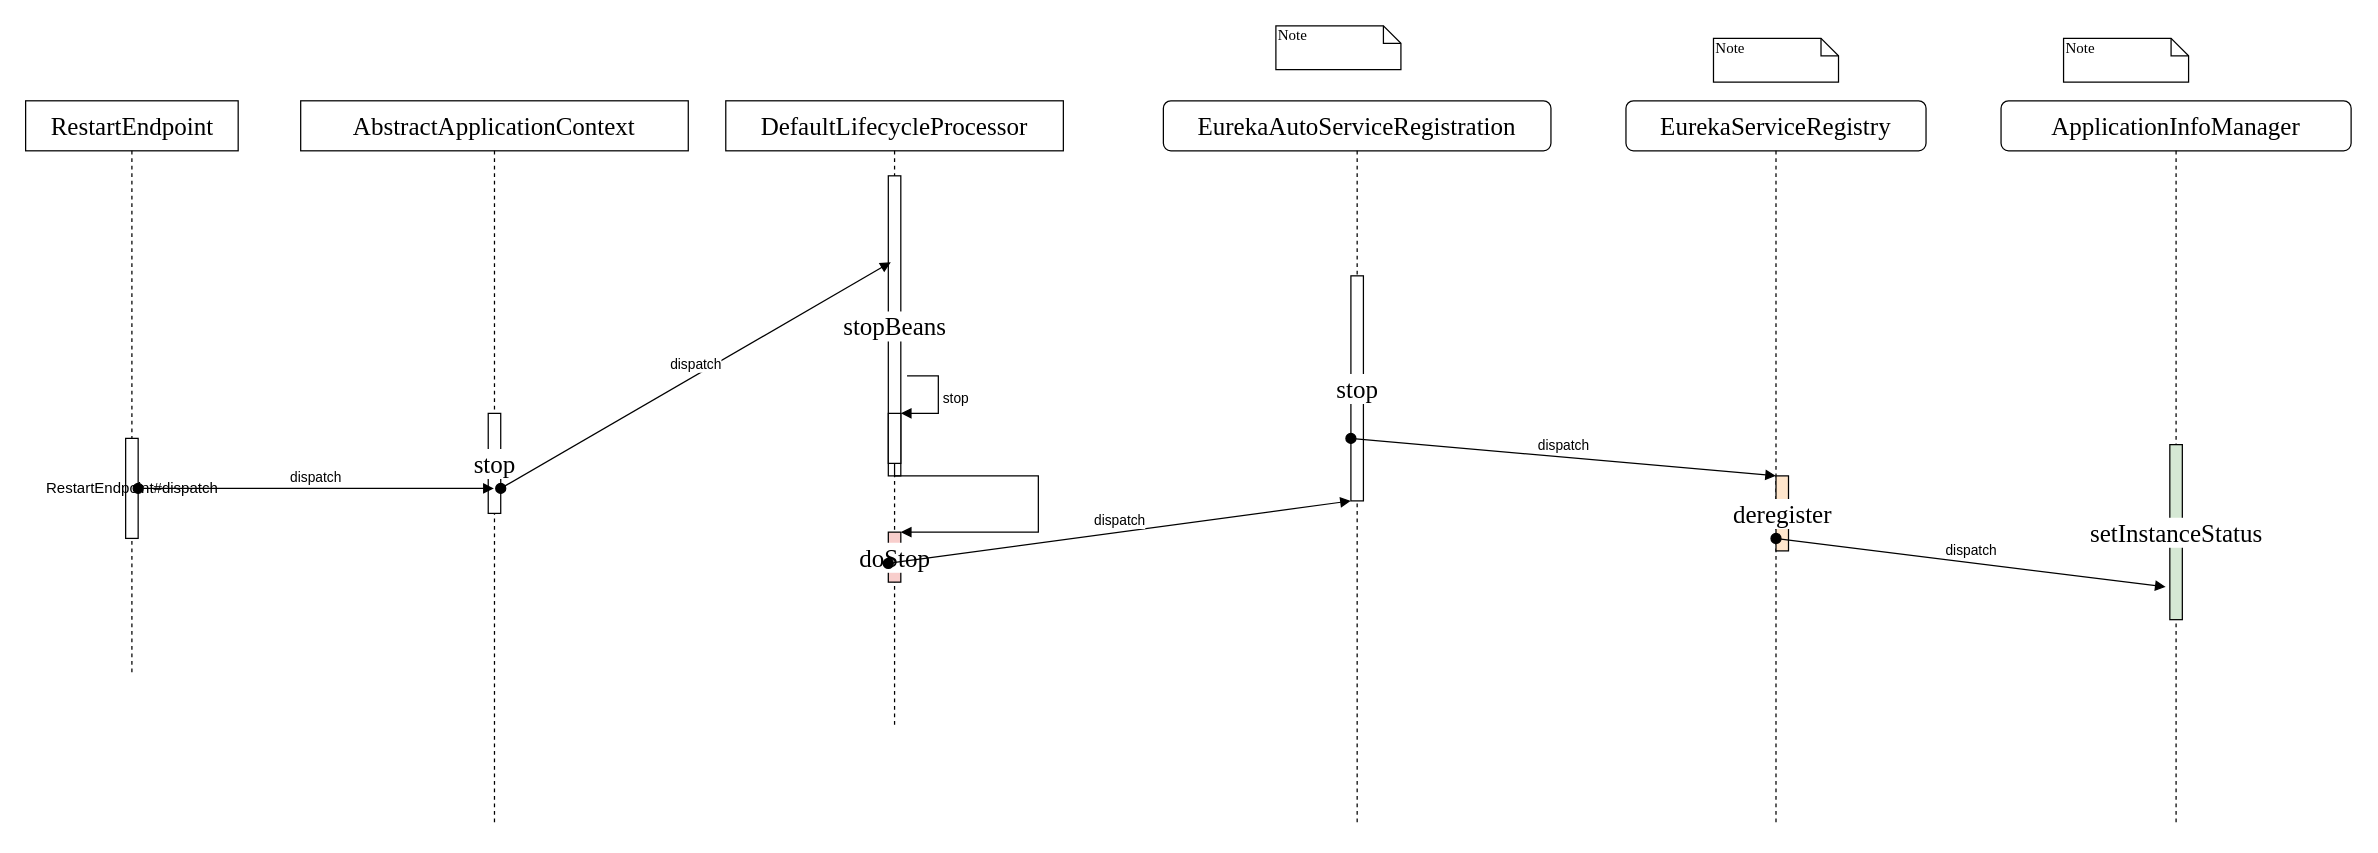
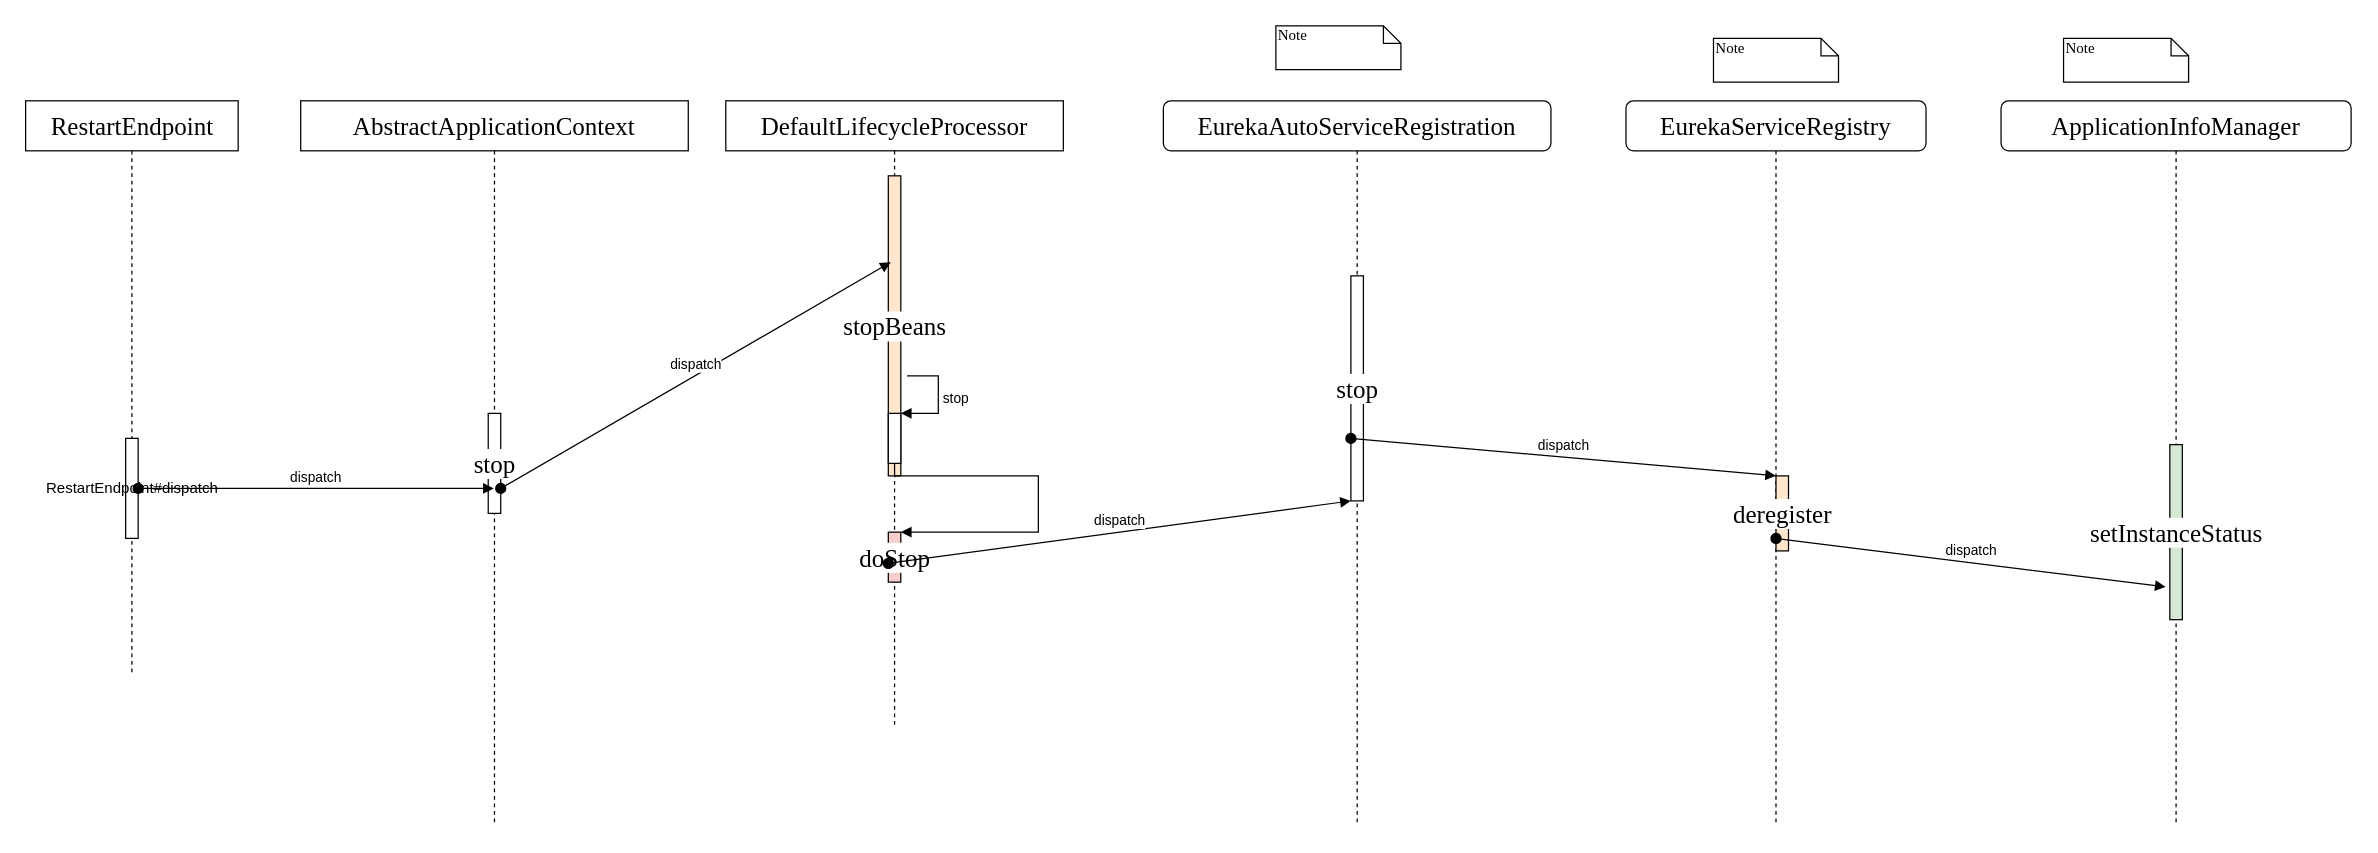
  <mxCell id="0" />
  <mxCell id="1" parent="0" />
  <mxCell id="2" value="&lt;pre style=&quot;background-color: rgb(255 , 255 , 255) ; font-family: &amp;#34;consolas&amp;#34; ; font-size: 15pt&quot;&gt;EurekaAutoServiceRegistration&lt;/pre&gt;" style="shape=umlLifeline;perimeter=lifelinePerimeter;whiteSpace=wrap;html=1;container=1;collapsible=0;recursiveResize=0;outlineConnect=0;rounded=1;shadow=0;comic=0;labelBackgroundColor=none;strokeWidth=1;fontFamily=Verdana;fontSize=12;align=center;" parent="1" vertex="1"><mxGeometry x="930" y="80" width="310" height="580" as="geometry" /></mxCell>
  <mxCell id="3" value="&lt;pre style=&quot;background-color: rgb(255 , 255 , 255) ; font-family: &amp;#34;consolas&amp;#34; ; font-size: 15pt&quot;&gt;stop&lt;/pre&gt;" style="html=1;points=[];perimeter=orthogonalPerimeter;rounded=0;shadow=0;comic=0;labelBackgroundColor=none;strokeWidth=1;fontFamily=Verdana;fontSize=12;align=center;" parent="2" vertex="1"><mxGeometry x="150" y="140" width="10" height="180" as="geometry" /></mxCell>
  <mxCell id="4" value="dispatch" style="html=1;verticalAlign=bottom;startArrow=oval;startFill=1;endArrow=block;startSize=8;" edge="1" parent="2" target="6"><mxGeometry width="60" relative="1" as="geometry"><mxPoint x="150" y="270" as="sourcePoint" /><mxPoint x="210" y="270" as="targetPoint" /></mxGeometry></mxCell>
  <mxCell id="5" value="&lt;pre style=&quot;background-color: rgb(255 , 255 , 255) ; font-family: &amp;#34;consolas&amp;#34; ; font-size: 15pt&quot;&gt;EurekaServiceRegistry&lt;/pre&gt;" style="shape=umlLifeline;perimeter=lifelinePerimeter;whiteSpace=wrap;html=1;container=1;collapsible=0;recursiveResize=0;outlineConnect=0;rounded=1;shadow=0;comic=0;labelBackgroundColor=none;strokeWidth=1;fontFamily=Verdana;fontSize=12;align=center;" parent="1" vertex="1"><mxGeometry x="1300" y="80" width="240" height="580" as="geometry" /></mxCell>
  <mxCell id="6" value="&lt;pre style=&quot;background-color: rgb(255 , 255 , 255) ; font-family: &amp;#34;consolas&amp;#34; ; font-size: 15pt&quot;&gt;deregister&lt;/pre&gt;" style="html=1;points=[];perimeter=orthogonalPerimeter;rounded=0;shadow=0;comic=0;labelBackgroundColor=none;strokeWidth=1;fontFamily=Verdana;fontSize=12;align=center;fillColor=#ffe6cc;" parent="5" vertex="1"><mxGeometry x="120" y="300" width="10" height="60" as="geometry" /></mxCell>
  <mxCell id="7" value="dispatch" style="html=1;verticalAlign=bottom;startArrow=oval;startFill=1;endArrow=block;startSize=8;entryX=-0.329;entryY=0.813;entryDx=0;entryDy=0;entryPerimeter=0;" edge="1" parent="5" target="9"><mxGeometry width="60" relative="1" as="geometry"><mxPoint x="120" y="350" as="sourcePoint" /><mxPoint x="180" y="350" as="targetPoint" /></mxGeometry></mxCell>
  <mxCell id="8" value="&lt;pre style=&quot;background-color: rgb(255 , 255 , 255) ; font-family: &amp;#34;consolas&amp;#34; ; font-size: 15pt&quot;&gt;ApplicationInfoManager&lt;/pre&gt;" style="shape=umlLifeline;perimeter=lifelinePerimeter;whiteSpace=wrap;html=1;container=1;collapsible=0;recursiveResize=0;outlineConnect=0;rounded=1;shadow=0;comic=0;labelBackgroundColor=none;strokeWidth=1;fontFamily=Verdana;fontSize=12;align=center;" parent="1" vertex="1"><mxGeometry x="1600" y="80" width="280" height="580" as="geometry" /></mxCell>
  <mxCell id="9" value="&lt;pre style=&quot;background-color: rgb(255 , 255 , 255) ; font-family: &amp;#34;consolas&amp;#34; ; font-size: 15pt&quot;&gt;setInstanceStatus&lt;/pre&gt;" style="html=1;points=[];perimeter=orthogonalPerimeter;rounded=0;shadow=0;comic=0;labelBackgroundColor=none;strokeColor=#000000;strokeWidth=1;fillColor=#d5e8d4;fontFamily=Verdana;fontSize=12;fontColor=#000000;align=center;" parent="1" vertex="1"><mxGeometry x="1735" y="355" width="10" height="140" as="geometry" /></mxCell>
  <mxCell id="10" value="Note" style="shape=note;whiteSpace=wrap;html=1;size=14;verticalAlign=top;align=left;spacingTop=-6;rounded=0;shadow=0;comic=0;labelBackgroundColor=none;strokeWidth=1;fontFamily=Verdana;fontSize=12" parent="1" vertex="1"><mxGeometry x="1020" y="20" width="100" height="35" as="geometry" /></mxCell>
  <mxCell id="11" value="Note" style="shape=note;whiteSpace=wrap;html=1;size=14;verticalAlign=top;align=left;spacingTop=-6;rounded=0;shadow=0;comic=0;labelBackgroundColor=none;strokeWidth=1;fontFamily=Verdana;fontSize=12" parent="1" vertex="1"><mxGeometry x="1370" y="30" width="100" height="35" as="geometry" /></mxCell>
  <mxCell id="12" value="Note" style="shape=note;whiteSpace=wrap;html=1;size=14;verticalAlign=top;align=left;spacingTop=-6;rounded=0;shadow=0;comic=0;labelBackgroundColor=none;strokeWidth=1;fontFamily=Verdana;fontSize=12" parent="1" vertex="1"><mxGeometry x="1650" y="30" width="100" height="35" as="geometry" /></mxCell>
  <mxCell id="13" value="&lt;pre style=&quot;background-color: rgb(255 , 255 , 255) ; font-family: &amp;#34;consolas&amp;#34; ; font-size: 15pt&quot;&gt;DefaultLifecycleProcessor&lt;/pre&gt;" style="shape=umlLifeline;perimeter=lifelinePerimeter;whiteSpace=wrap;html=1;container=1;collapsible=0;recursiveResize=0;outlineConnect=0;" vertex="1" parent="1"><mxGeometry x="580" y="80" width="270" height="500" as="geometry" /></mxCell>
- <mxCell id="14" value="&lt;pre style=&quot;background-color: rgb(255 , 255 , 255) ; font-family: &amp;#34;consolas&amp;#34; ; font-size: 15pt&quot;&gt;stopBeans&lt;/pre&gt;" style="html=1;points=[];perimeter=orthogonalPerimeter;" vertex="1" parent="13"><mxGeometry x="130" y="60" width="10" height="240" as="geometry" /></mxCell>
+ <mxCell id="14" value="&lt;pre style=&quot;background-color: rgb(255 , 255 , 255) ; font-family: &amp;#34;consolas&amp;#34; ; font-size: 15pt&quot;&gt;stopBeans&lt;/pre&gt;" style="html=1;points=[];perimeter=orthogonalPerimeter;fillColor=#ffe6cc;" vertex="1" parent="13"><mxGeometry x="130" y="60" width="10" height="240" as="geometry" /></mxCell>
  <mxCell id="15" value="" style="html=1;points=[];perimeter=orthogonalPerimeter;" vertex="1" parent="13"><mxGeometry x="130" y="250" width="10" height="40" as="geometry" /></mxCell>
  <mxCell id="16" value="stop" style="edgeStyle=orthogonalEdgeStyle;html=1;align=left;spacingLeft=2;endArrow=block;rounded=0;entryX=1;entryY=0;" edge="1" target="15" parent="13"><mxGeometry relative="1" as="geometry"><mxPoint x="145" y="220" as="sourcePoint" /><Array as="points"><mxPoint x="170" y="220" /></Array></mxGeometry></mxCell>
  <mxCell id="17" value="&lt;pre style=&quot;background-color: rgb(255 , 255 , 255) ; font-family: &amp;#34;consolas&amp;#34; ; font-size: 15pt&quot;&gt;doStop&lt;/pre&gt;" style="html=1;points=[];perimeter=orthogonalPerimeter;fillColor=#f8cecc;" vertex="1" parent="13"><mxGeometry x="130" y="345" width="10" height="40" as="geometry" /></mxCell>
  <mxCell id="18" value="" style="edgeStyle=orthogonalEdgeStyle;html=1;align=left;spacingLeft=2;endArrow=block;rounded=0;entryX=1;entryY=0;" edge="1" target="17" parent="13" source="15"><mxGeometry relative="1" as="geometry"><mxPoint x="225" y="300" as="sourcePoint" /><Array as="points"><mxPoint x="145" y="300" /><mxPoint x="250" y="300" /><mxPoint x="250" y="320" /></Array></mxGeometry></mxCell>
  <mxCell id="19" value="dispatch" style="html=1;verticalAlign=bottom;startArrow=oval;startFill=1;endArrow=block;startSize=8;" edge="1" parent="13" target="3"><mxGeometry width="60" relative="1" as="geometry"><mxPoint x="130" y="370" as="sourcePoint" /><mxPoint x="190" y="370" as="targetPoint" /></mxGeometry></mxCell>
  <mxCell id="20" value="&lt;pre style=&quot;background-color: rgb(255 , 255 , 255) ; font-family: &amp;#34;consolas&amp;#34; ; font-size: 15pt&quot;&gt;AbstractApplicationContext&lt;/pre&gt;" style="shape=umlLifeline;perimeter=lifelinePerimeter;whiteSpace=wrap;html=1;container=1;collapsible=0;recursiveResize=0;outlineConnect=0;" vertex="1" parent="1"><mxGeometry x="240" y="80" width="310" height="580" as="geometry" /></mxCell>
  <mxCell id="21" value="&lt;pre style=&quot;background-color: rgb(255 , 255 , 255) ; font-family: &amp;#34;consolas&amp;#34; ; font-size: 15pt&quot;&gt;stop&lt;/pre&gt;" style="html=1;points=[];perimeter=orthogonalPerimeter;" vertex="1" parent="20"><mxGeometry x="150" y="250" width="10" height="80" as="geometry" /></mxCell>
  <mxCell id="22" value="dispatch" style="html=1;verticalAlign=bottom;startArrow=oval;startFill=1;endArrow=block;startSize=8;entryX=0.2;entryY=0.288;entryDx=0;entryDy=0;entryPerimeter=0;" edge="1" parent="20" target="14"><mxGeometry width="60" relative="1" as="geometry"><mxPoint x="160" y="310" as="sourcePoint" /><mxPoint x="220" y="310" as="targetPoint" /></mxGeometry></mxCell>
  <mxCell id="23" value="&lt;pre style=&quot;background-color: rgb(255 , 255 , 255) ; font-family: &amp;#34;consolas&amp;#34; ; font-size: 15pt&quot;&gt;RestartEndpoint&lt;/pre&gt;" style="html=1;points=[];perimeter=orthogonalPerimeter;shape=umlLifeline;participant=label;fontFamily=Helvetica;fontSize=12;fontColor=#000000;align=center;strokeColor=#000000;fillColor=#ffffff;recursiveResize=0;container=1;collapsible=0;" vertex="1" parent="1"><mxGeometry x="20" y="80" width="170" height="460" as="geometry" /></mxCell>
  <mxCell id="24" value="RestartEndpoint#dispatch" style="html=1;points=[];perimeter=orthogonalPerimeter;" vertex="1" parent="23"><mxGeometry x="80" y="270" width="10" height="80" as="geometry" /></mxCell>
  <mxCell id="25" value="dispatch" style="html=1;verticalAlign=bottom;startArrow=oval;startFill=1;endArrow=block;startSize=8;" edge="1" parent="1" source="24" target="20"><mxGeometry width="60" relative="1" as="geometry"><mxPoint x="635" y="350" as="sourcePoint" /><mxPoint x="25" y="490" as="targetPoint" /></mxGeometry></mxCell>
